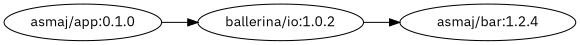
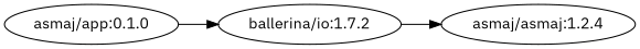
  digraph {
    fontname="IBM Plex Sans"
    rankdir=LR
    node [fontname="IBM Plex Sans"]
    edge [fontname="IBM Plex Sans"]
-   "asmaj/bar:1.2.4" [error=true]
+   "asmaj/bar:1.2.4" [error=true label="asmaj/asmaj:1.2.4"]
    "asmaj/app:0.1.0"
-   "ballerina/io:1.0.2"
+   "ballerina/io:1.0.2" [label="ballerina/io:1.7.2"]
    "asmaj/app:0.1.0" -> "ballerina/io:1.0.2"
    "ballerina/io:1.0.2" -> "asmaj/bar:1.2.4"
  }
